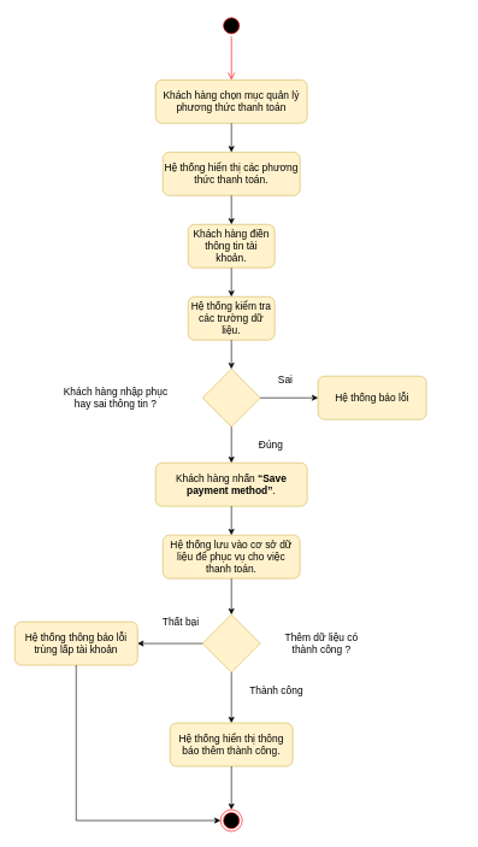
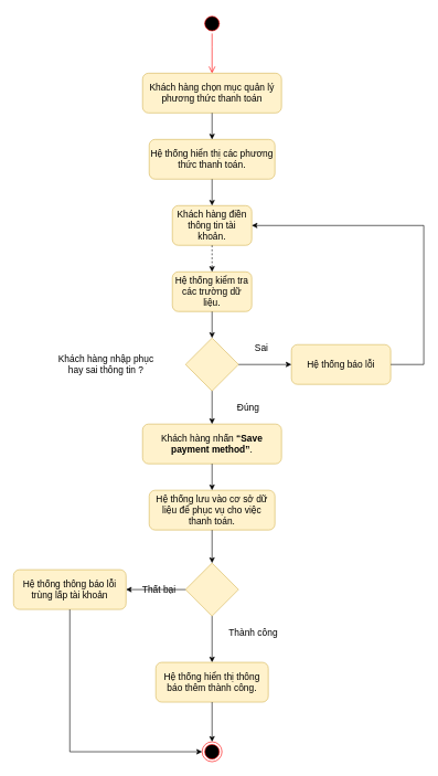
  <mxCell id="0" />
  <mxCell id="1" parent="0" />
  <mxCell id="2" value="" style="ellipse;html=1;shape=startState;fillColor=#000000;strokeColor=#ff0000;fontSize=14;" parent="1" vertex="1"><mxGeometry x="305" y="20" width="30" height="30" as="geometry" /></mxCell>
  <mxCell id="3" value="" style="edgeStyle=orthogonalEdgeStyle;html=1;verticalAlign=bottom;endArrow=open;endSize=8;strokeColor=#ff0000;rounded=0;fontSize=14;" parent="1" source="2" edge="1"><mxGeometry relative="1" as="geometry"><mxPoint x="320" y="110" as="targetPoint" /><Array as="points"><mxPoint x="320" y="70" /><mxPoint x="320" y="70" /></Array></mxGeometry></mxCell>
  <mxCell id="4" value="&lt;span id=&quot;docs-internal-guid-a827a6b3-7fff-8866-a487-34d40ec2ba41&quot; style=&quot;font-size: 14px;&quot;&gt;&lt;span style=&quot;font-size: 14px; font-family: Calibri, sans-serif; background-color: transparent; font-variant-numeric: normal; font-variant-east-asian: normal; vertical-align: baseline;&quot;&gt;Khách hàng chọn mục quản lý phương thức thanh toán&lt;/span&gt;&lt;/span&gt;" style="rounded=1;whiteSpace=wrap;html=1;fillColor=#fff2cc;strokeColor=#d6b656;fontSize=14;" parent="1" vertex="1"><mxGeometry x="215" y="110" width="210" height="60" as="geometry" /></mxCell>
  <mxCell id="5" value="&lt;b id=&quot;docs-internal-guid-c3cc4836-7fff-9d9a-78bd-e6b8e192e5c8&quot; style=&quot;font-weight: normal; font-size: 14px;&quot;&gt;&lt;span style=&quot;font-size: 14px; font-family: Calibri, sans-serif; color: rgb(0, 0, 0); background-color: transparent; font-weight: 400; font-style: normal; font-variant: normal; text-decoration: none; vertical-align: baseline;&quot;&gt;Hệ thống hiển thị các phương thức thanh toán.&lt;/span&gt;&lt;/b&gt;" style="rounded=1;whiteSpace=wrap;html=1;fillColor=#fff2cc;strokeColor=#d6b656;fontSize=14;" parent="1" vertex="1"><mxGeometry x="225" y="210" width="190" height="60" as="geometry" /></mxCell>
  <mxCell id="6" value="&lt;span id=&quot;docs-internal-guid-8d7d2346-7fff-162e-ab08-d91ebcec990f&quot; style=&quot;font-size: 14px;&quot;&gt;&lt;span style=&quot;font-size: 14px; font-family: Calibri, sans-serif; background-color: transparent; font-variant-numeric: normal; font-variant-east-asian: normal; vertical-align: baseline;&quot;&gt;Khách hàng điền thông tin tài khoản.&lt;/span&gt;&lt;/span&gt;" style="rounded=1;whiteSpace=wrap;html=1;fillColor=#fff2cc;strokeColor=#d6b656;fontSize=14;" parent="1" vertex="1"><mxGeometry x="260" y="310" width="120" height="60" as="geometry" /></mxCell>
  <mxCell id="7" value="&lt;span id=&quot;docs-internal-guid-72a2c1e5-7fff-33ff-5f9f-f594ec21a3c9&quot; style=&quot;font-size: 14px;&quot;&gt;&lt;span style=&quot;font-size: 14px; font-family: Calibri, sans-serif; background-color: transparent; font-variant-numeric: normal; font-variant-east-asian: normal; vertical-align: baseline;&quot;&gt;Khách hàng nhấn &lt;b style=&quot;font-size: 14px;&quot;&gt;“Save payment method”&lt;/b&gt;.&lt;/span&gt;&lt;/span&gt;" style="rounded=1;whiteSpace=wrap;html=1;fillColor=#fff2cc;strokeColor=#d6b656;fontSize=14;" parent="1" vertex="1"><mxGeometry x="215" y="640" width="210" height="60" as="geometry" /></mxCell>
  <mxCell id="8" value="&lt;span id=&quot;docs-internal-guid-e426e9ee-7fff-7cad-65fc-12134f1fa9f9&quot; style=&quot;font-size: 14px;&quot;&gt;&lt;span style=&quot;font-size: 14px; font-family: Calibri, sans-serif; background-color: transparent; font-variant-numeric: normal; font-variant-east-asian: normal; vertical-align: baseline;&quot;&gt;Hệ thống lưu vào cơ sở dữ liệu để phục vụ cho việc thanh toán.&lt;/span&gt;&lt;/span&gt;" style="rounded=1;whiteSpace=wrap;html=1;fillColor=#fff2cc;strokeColor=#d6b656;fontSize=14;" parent="1" vertex="1"><mxGeometry x="225" y="740" width="190" height="60" as="geometry" /></mxCell>
  <mxCell id="9" value="" style="endArrow=classic;html=1;rounded=0;fontSize=14;" parent="1" source="4" target="5" edge="1"><mxGeometry width="50" height="50" relative="1" as="geometry"><mxPoint x="295" y="180" as="sourcePoint" /><mxPoint x="295" y="220" as="targetPoint" /></mxGeometry></mxCell>
  <mxCell id="10" value="" style="endArrow=classic;html=1;rounded=0;fontSize=14;" parent="1" source="5" target="6" edge="1"><mxGeometry width="50" height="50" relative="1" as="geometry"><mxPoint x="330" y="240" as="sourcePoint" /><mxPoint x="330" y="240" as="targetPoint" /></mxGeometry></mxCell>
  <mxCell id="11" value="" style="endArrow=classic;html=1;rounded=0;fontSize=14;" parent="1" source="7" target="8" edge="1"><mxGeometry width="50" height="50" relative="1" as="geometry"><mxPoint x="330" y="740" as="sourcePoint" /><mxPoint x="350" y="490" as="targetPoint" /></mxGeometry></mxCell>
  <mxCell id="12" value="" style="rhombus;whiteSpace=wrap;html=1;fontSize=14;fillColor=#fff2cc;strokeColor=#d6b656;" parent="1" vertex="1"><mxGeometry x="280" y="850" width="80" height="80" as="geometry" /></mxCell>
  <mxCell id="13" value="" style="endArrow=classic;html=1;rounded=0;exitX=0.5;exitY=1;exitDx=0;exitDy=0;entryX=0.5;entryY=0;entryDx=0;entryDy=0;fontSize=14;" parent="1" source="8" target="12" edge="1"><mxGeometry width="50" height="50" relative="1" as="geometry"><mxPoint x="200" y="870" as="sourcePoint" /><mxPoint x="250" y="820" as="targetPoint" /></mxGeometry></mxCell>
  <mxCell id="14" value="" style="endArrow=classic;html=1;rounded=0;exitX=0;exitY=0.5;exitDx=0;exitDy=0;fontSize=14;" parent="1" source="12" edge="1"><mxGeometry width="50" height="50" relative="1" as="geometry"><mxPoint x="170" y="910" as="sourcePoint" /><mxPoint x="190" y="890" as="targetPoint" /></mxGeometry></mxCell>
  <mxCell id="15" value="&lt;span id=&quot;docs-internal-guid-0ef9277d-7fff-4bff-5c10-7d048c13f702&quot; style=&quot;font-size: 14px;&quot;&gt;&lt;span style=&quot;font-size: 14px; font-family: Calibri, sans-serif; background-color: transparent; font-variant-numeric: normal; font-variant-east-asian: normal; vertical-align: baseline;&quot;&gt;Hệ thống thông báo lỗi trùng lấp tài khoản&lt;/span&gt;&lt;/span&gt;" style="rounded=1;whiteSpace=wrap;html=1;fontSize=14;fillColor=#fff2cc;strokeColor=#d6b656;" parent="1" vertex="1"><mxGeometry x="20" y="860" width="170" height="60" as="geometry" /></mxCell>
  <mxCell id="16" value="" style="endArrow=classic;html=1;rounded=0;exitX=0.5;exitY=1;exitDx=0;exitDy=0;entryX=0.5;entryY=0;entryDx=0;entryDy=0;fontSize=14;" parent="1" source="12" target="17" edge="1"><mxGeometry width="50" height="50" relative="1" as="geometry"><mxPoint x="300" y="1040" as="sourcePoint" /><mxPoint x="350" y="990" as="targetPoint" /></mxGeometry></mxCell>
  <mxCell id="17" value="&lt;span id=&quot;docs-internal-guid-02f4d570-7fff-ba92-bf96-7664d295aeb7&quot; style=&quot;font-size: 14px;&quot;&gt;&lt;span style=&quot;font-size: 14px; font-family: Calibri, sans-serif; background-color: transparent; font-variant-numeric: normal; font-variant-east-asian: normal; vertical-align: baseline;&quot;&gt;Hệ thống hiển thị thông báo thêm thành công. &lt;/span&gt;&lt;/span&gt;" style="rounded=1;whiteSpace=wrap;html=1;fontSize=14;fillColor=#fff2cc;strokeColor=#d6b656;" parent="1" vertex="1"><mxGeometry x="235" y="1000" width="170" height="60" as="geometry" /></mxCell>
- <mxCell id="18" value="&lt;font style=&quot;font-size: 14px;&quot;&gt;Thêm dữ liệu có thành công ?&lt;/font&gt;" style="text;html=1;strokeColor=none;fillColor=none;align=center;verticalAlign=middle;whiteSpace=wrap;rounded=0;fontSize=14;" parent="1" vertex="1"><mxGeometry x="380" y="875" width="130" height="30" as="geometry" /></mxCell>
- <mxCell id="19" value="Thất bại" style="text;html=1;strokeColor=none;fillColor=none;align=center;verticalAlign=middle;whiteSpace=wrap;rounded=0;fontSize=14;" parent="1" vertex="1"><mxGeometry x="220" y="845" width="60" height="30" as="geometry" /></mxCell>
+ <mxCell id="19" value="Thất bại" style="text;html=1;strokeColor=none;fillColor=none;align=center;verticalAlign=middle;whiteSpace=wrap;rounded=0;fontSize=14;" parent="1" vertex="1"><mxGeometry x="210" y="875" width="60" height="30" as="geometry" /></mxCell>
  <mxCell id="20" value="Thành công" style="text;html=1;strokeColor=none;fillColor=none;align=center;verticalAlign=middle;whiteSpace=wrap;rounded=0;fontSize=14;" parent="1" vertex="1"><mxGeometry x="335" y="940" width="95" height="30" as="geometry" /></mxCell>
  <mxCell id="21" value="" style="ellipse;html=1;shape=endState;fillColor=#000000;strokeColor=#ff0000;fontSize=14;" parent="1" vertex="1"><mxGeometry x="305" y="1120" width="30" height="30" as="geometry" /></mxCell>
  <mxCell id="22" value="" style="endArrow=classic;html=1;rounded=0;fontSize=14;exitX=0.5;exitY=1;exitDx=0;exitDy=0;" parent="1" source="17" target="21" edge="1"><mxGeometry width="50" height="50" relative="1" as="geometry"><mxPoint x="220" y="1150" as="sourcePoint" /><mxPoint x="270" y="1100" as="targetPoint" /></mxGeometry></mxCell>
  <mxCell id="23" value="" style="endArrow=classic;html=1;rounded=0;exitX=0.5;exitY=1;exitDx=0;exitDy=0;entryX=0;entryY=0.5;entryDx=0;entryDy=0;fontSize=14;" parent="1" source="15" target="21" edge="1"><mxGeometry width="50" height="50" relative="1" as="geometry"><mxPoint x="150" y="1050" as="sourcePoint" /><mxPoint x="105" y="1140" as="targetPoint" /><Array as="points"><mxPoint x="105" y="1135" /></Array></mxGeometry></mxCell>
  <mxCell id="24" value="&lt;span id=&quot;docs-internal-guid-969d068f-7fff-b241-b00f-405091bdd9a5&quot; style=&quot;font-size: 14px;&quot;&gt;&lt;span style=&quot;font-size: 14px; font-family: Calibri, sans-serif; background-color: transparent; font-variant-numeric: normal; font-variant-east-asian: normal; vertical-align: baseline;&quot;&gt;Hệ thống kiểm tra các trường dữ liệu.&lt;/span&gt;&lt;/span&gt;" style="rounded=1;whiteSpace=wrap;html=1;fontSize=14;fillColor=#fff2cc;strokeColor=#d6b656;" vertex="1" parent="1"><mxGeometry x="260" y="410" width="120" height="60" as="geometry" /></mxCell>
  <mxCell id="25" value="" style="rhombus;whiteSpace=wrap;html=1;fontSize=14;fillColor=#fff2cc;strokeColor=#d6b656;" vertex="1" parent="1"><mxGeometry x="280" y="510" width="80" height="80" as="geometry" /></mxCell>
  <mxCell id="26" value="&lt;span id=&quot;docs-internal-guid-0cbc15e7-7fff-7d90-68ab-b96172129f30&quot; style=&quot;font-size: 14px;&quot;&gt;&lt;span style=&quot;font-size: 14px; font-family: Calibri, sans-serif; background-color: transparent; font-variant-numeric: normal; font-variant-east-asian: normal; vertical-align: baseline;&quot;&gt;Hệ thống báo lỗi&lt;/span&gt;&lt;/span&gt;" style="rounded=1;whiteSpace=wrap;html=1;fontSize=14;fillColor=#fff2cc;strokeColor=#d6b656;" vertex="1" parent="1"><mxGeometry x="440" y="520" width="150" height="60" as="geometry" /></mxCell>
- <mxCell id="27" value="" style="endArrow=classic;html=1;rounded=0;fontSize=14;exitX=0.5;exitY=1;exitDx=0;exitDy=0;entryX=0.5;entryY=0;entryDx=0;entryDy=0;" edge="1" parent="1" source="6" target="24"><mxGeometry width="50" height="50" relative="1" as="geometry"><mxPoint x="190" y="450" as="sourcePoint" /><mxPoint x="240" y="400" as="targetPoint" /></mxGeometry></mxCell>
+ <mxCell id="27" value="" style="endArrow=classic;html=1;rounded=0;fontSize=14;exitX=0.5;exitY=1;exitDx=0;exitDy=0;entryX=0.5;entryY=0;entryDx=0;entryDy=0;dashed=1;" edge="1" parent="1" source="6" target="24"><mxGeometry width="50" height="50" relative="1" as="geometry"><mxPoint x="190" y="450" as="sourcePoint" /><mxPoint x="240" y="400" as="targetPoint" /></mxGeometry></mxCell>
  <mxCell id="28" value="" style="endArrow=classic;html=1;rounded=0;fontSize=14;exitX=0.5;exitY=1;exitDx=0;exitDy=0;entryX=0.5;entryY=0;entryDx=0;entryDy=0;" edge="1" parent="1" source="24" target="25"><mxGeometry width="50" height="50" relative="1" as="geometry"><mxPoint x="210" y="560" as="sourcePoint" /><mxPoint x="260" y="510" as="targetPoint" /></mxGeometry></mxCell>
  <mxCell id="29" value="" style="endArrow=classic;html=1;rounded=0;fontSize=14;exitX=1;exitY=0.5;exitDx=0;exitDy=0;entryX=0;entryY=0.5;entryDx=0;entryDy=0;" edge="1" parent="1" source="25" target="26"><mxGeometry width="50" height="50" relative="1" as="geometry"><mxPoint x="220" y="570" as="sourcePoint" /><mxPoint x="270" y="520" as="targetPoint" /></mxGeometry></mxCell>
  <mxCell id="30" value="" style="endArrow=classic;html=1;rounded=0;fontSize=14;exitX=0.5;exitY=1;exitDx=0;exitDy=0;entryX=0.5;entryY=0;entryDx=0;entryDy=0;" edge="1" parent="1" source="25" target="7"><mxGeometry width="50" height="50" relative="1" as="geometry"><mxPoint x="230" y="580" as="sourcePoint" /><mxPoint x="280" y="530" as="targetPoint" /></mxGeometry></mxCell>
+ <mxCell id="31" value="" style="endArrow=classic;html=1;rounded=0;fontSize=14;exitX=1;exitY=0.5;exitDx=0;exitDy=0;entryX=1;entryY=0.5;entryDx=0;entryDy=0;" edge="1" parent="1" source="26" target="6"><mxGeometry width="50" height="50" relative="1" as="geometry"><mxPoint x="660" y="510" as="sourcePoint" /><mxPoint x="710" y="460" as="targetPoint" /><Array as="points"><mxPoint x="640" y="550" /><mxPoint x="640" y="340" /></Array></mxGeometry></mxCell>
  <mxCell id="32" value="Khách hàng nhập phục hay sai thông tin ?" style="text;html=1;strokeColor=none;fillColor=none;align=center;verticalAlign=middle;whiteSpace=wrap;rounded=0;fontSize=14;" vertex="1" parent="1"><mxGeometry x="85" y="535" width="150" height="30" as="geometry" /></mxCell>
  <mxCell id="33" value="Đúng" style="text;html=1;strokeColor=none;fillColor=none;align=center;verticalAlign=middle;whiteSpace=wrap;rounded=0;fontSize=14;" vertex="1" parent="1"><mxGeometry x="345" y="600" width="60" height="30" as="geometry" /></mxCell>
  <mxCell id="34" value="Sai" style="text;html=1;strokeColor=none;fillColor=none;align=center;verticalAlign=middle;whiteSpace=wrap;rounded=0;fontSize=14;" vertex="1" parent="1"><mxGeometry x="365" y="510" width="60" height="30" as="geometry" /></mxCell>
